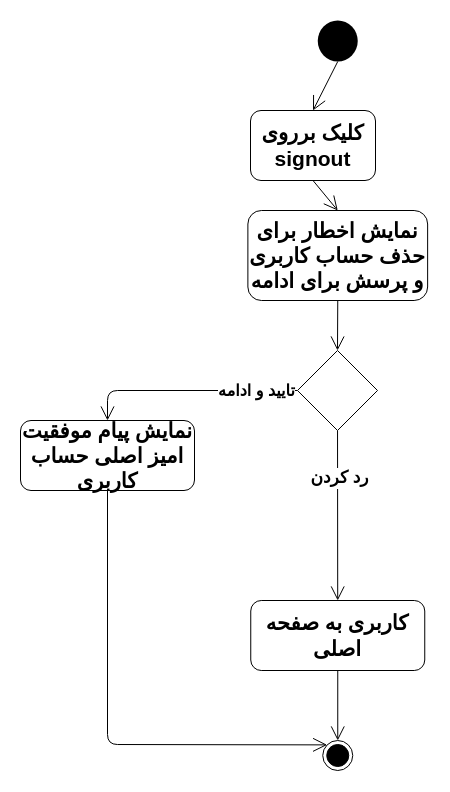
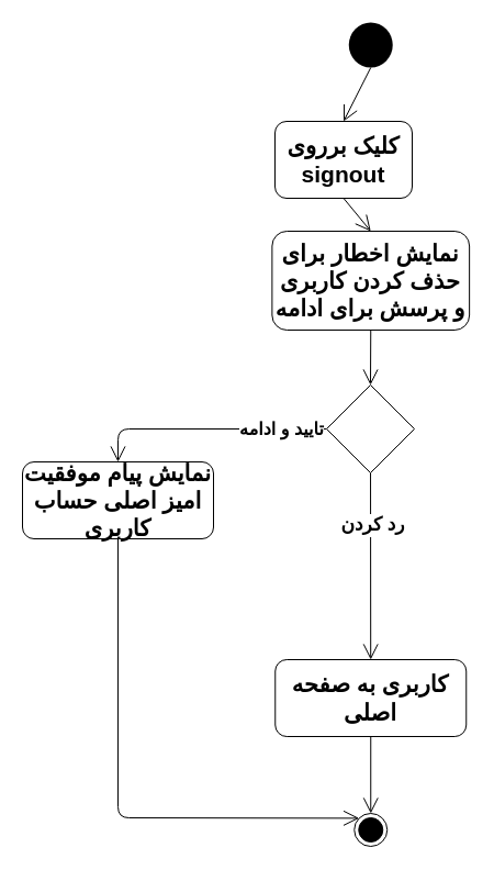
  <mxCell id="0" />
  <mxCell id="1" parent="0" />
  <mxCell id="2" value="" style="ellipse;fillColor=#000000;strokeColor=none;aspect=fixed;" vertex="1" parent="1"><mxGeometry x="317.25" y="20" width="40" height="41.03" as="geometry" /></mxCell>
  <mxCell id="3" value="" style="endArrow=open;endFill=1;endSize=12;html=1;fontSize=21;exitX=0.5;exitY=1;exitDx=0;exitDy=0;entryX=0.5;entryY=0;entryDx=0;entryDy=0;" edge="1" parent="1" source="2" target="4"><mxGeometry width="160" relative="1" as="geometry"><mxPoint x="362" y="390" as="sourcePoint" /><mxPoint x="522" y="390" as="targetPoint" /></mxGeometry></mxCell>
  <mxCell id="4" value="کلیک برروی signout" style="shape=rect;html=1;rounded=1;whiteSpace=wrap;align=center;fontSize=21;fontStyle=1" vertex="1" parent="1"><mxGeometry x="250" y="110" width="125" height="70" as="geometry" /></mxCell>
  <mxCell id="5" value="" style="endArrow=open;endFill=1;endSize=12;html=1;fontSize=21;exitX=0.5;exitY=1;exitDx=0;exitDy=0;entryX=0.5;entryY=0;entryDx=0;entryDy=0;" edge="1" parent="1" source="4" target="12"><mxGeometry width="160" relative="1" as="geometry"><mxPoint x="336" y="220" as="sourcePoint" /><mxPoint x="337" y="230" as="targetPoint" /></mxGeometry></mxCell>
  <mxCell id="6" value="نمایش پیام موفقیت امیز اصلی حساب کاربری" style="shape=rect;html=1;rounded=1;whiteSpace=wrap;align=center;fontSize=21;fontStyle=1" vertex="1" parent="1"><mxGeometry x="20" y="420" width="174" height="70" as="geometry" /></mxCell>
  <mxCell id="7" value="" style="endArrow=open;endFill=1;endSize=12;html=1;fontSize=15;exitX=0;exitY=0.5;exitDx=0;exitDy=0;entryX=0.5;entryY=0;entryDx=0;entryDy=0;" edge="1" parent="1" source="16" target="6"><mxGeometry width="160" relative="1" as="geometry"><mxPoint x="110.04" y="392.03" as="sourcePoint" /><mxPoint x="380" y="420" as="targetPoint" /><Array as="points"><mxPoint x="107" y="390" /></Array></mxGeometry></mxCell>
  <mxCell id="8" value="&lt;b&gt;&lt;font style=&quot;font-size: 16px&quot;&gt;تایید و ادامه &lt;br&gt;&lt;/font&gt;&lt;/b&gt;" style="edgeLabel;html=1;align=center;verticalAlign=middle;resizable=0;points=[];" vertex="1" connectable="0" parent="7"><mxGeometry x="-0.618" y="-1" relative="1" as="geometry"><mxPoint as="offset" /></mxGeometry></mxCell>
  <mxCell id="9" value="" style="endArrow=open;endFill=1;endSize=12;html=1;fontSize=15;" edge="1" parent="1" source="13" target="10"><mxGeometry width="160" relative="1" as="geometry"><mxPoint x="337" y="400" as="sourcePoint" /><mxPoint x="337" y="500" as="targetPoint" /></mxGeometry></mxCell>
  <mxCell id="10" value="" style="ellipse;html=1;shape=endState;fillColor=#000000;strokeColor=#000000;" vertex="1" parent="1"><mxGeometry x="322.25" y="740" width="30" height="30" as="geometry" /></mxCell>
  <mxCell id="11" value="" style="endArrow=open;endFill=1;endSize=12;html=1;fontSize=15;exitX=0.5;exitY=1;exitDx=0;exitDy=0;entryX=0;entryY=0;entryDx=0;entryDy=0;" edge="1" parent="1" source="6" target="10"><mxGeometry width="160" relative="1" as="geometry"><mxPoint x="107" y="610" as="sourcePoint" /><mxPoint x="380" y="580" as="targetPoint" /><Array as="points"><mxPoint x="107" y="744" /></Array></mxGeometry></mxCell>
- <mxCell id="12" value="نمایش اخطار برای حذف حساب کاربری و پرسش برای ادامه" style="shape=rect;html=1;rounded=1;whiteSpace=wrap;align=center;fontSize=21;fontStyle=1" vertex="1" parent="1"><mxGeometry x="247.38" y="210" width="179.75" height="90" as="geometry" /></mxCell>
+ <mxCell id="12" value="نمایش اخطار برای حذف کردن کاربری و پرسش برای ادامه" style="shape=rect;html=1;rounded=1;whiteSpace=wrap;align=center;fontSize=21;fontStyle=1" vertex="1" parent="1"><mxGeometry x="247.38" y="210" width="179.75" height="90" as="geometry" /></mxCell>
  <mxCell id="13" value="کاربری به صفحه اصلی" style="shape=rect;html=1;rounded=1;whiteSpace=wrap;align=center;fontSize=21;fontStyle=1" vertex="1" parent="1"><mxGeometry x="250.25" y="600" width="174" height="70" as="geometry" /></mxCell>
  <mxCell id="14" value="" style="endArrow=open;endFill=1;endSize=12;html=1;fontSize=15;" edge="1" parent="1" source="16" target="13"><mxGeometry width="160" relative="1" as="geometry"><mxPoint x="337" y="400" as="sourcePoint" /><mxPoint x="337.25" y="740" as="targetPoint" /></mxGeometry></mxCell>
  <mxCell id="15" value="&lt;font style=&quot;font-size: 17px&quot;&gt;&lt;b&gt;رد کردن&lt;/b&gt;&lt;/font&gt;" style="edgeLabel;html=1;align=center;verticalAlign=middle;resizable=0;points=[];fontSize=15;" vertex="1" connectable="0" parent="14"><mxGeometry x="-0.43" y="1" relative="1" as="geometry"><mxPoint as="offset" /></mxGeometry></mxCell>
  <mxCell id="16" value="" style="rhombus;whiteSpace=wrap;html=1;" vertex="1" parent="1"><mxGeometry x="297" y="350" width="80" height="80" as="geometry" /></mxCell>
  <mxCell id="17" value="" style="endArrow=open;endFill=1;endSize=12;html=1;exitX=0.5;exitY=1;exitDx=0;exitDy=0;entryX=0.5;entryY=0;entryDx=0;entryDy=0;" edge="1" parent="1" source="12" target="16"><mxGeometry width="160" relative="1" as="geometry"><mxPoint x="470" y="370" as="sourcePoint" /><mxPoint x="630" y="370" as="targetPoint" /></mxGeometry></mxCell>
